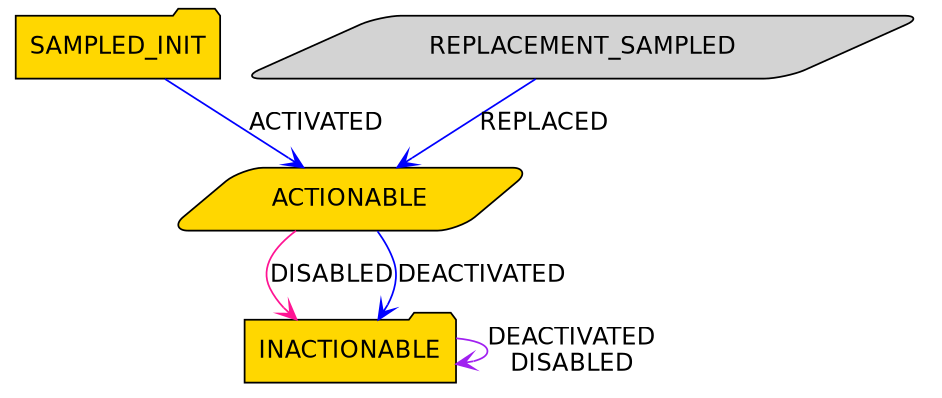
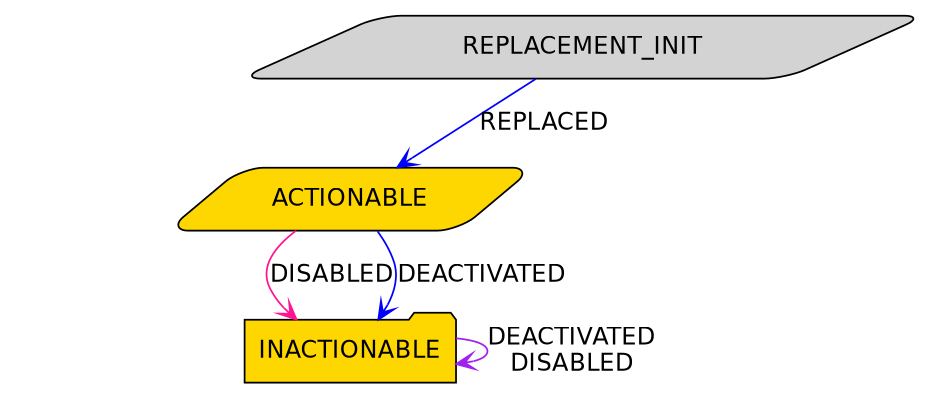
  digraph {
    node [fillcolor=gold fontname=helvetica shape=folder style="rounded,filled"]
    edge [arrowhead=open color=blue fontname=helvetica]
-   n1 [label=SAMPLED_INIT]
    n2 [label=ACTIONABLE shape=parallelogram]
-   n3 [fillcolor=lightgrey label=REPLACEMENT_SAMPLED shape=parallelogram]
+   n3 [fillcolor=lightgrey label=REPLACEMENT_INIT shape=parallelogram]
    n4 [label=INACTIONABLE]
-   n1 -> n2 [label=ACTIVATED]
    n2 -> n4 [color=deeppink label=DISABLED]
    n2 -> n4 [label=DEACTIVATED]
    n3 -> n2 [label=REPLACED]
    n4 -> n4 [color=purple label="DEACTIVATED\lDISABLED"]
  }
